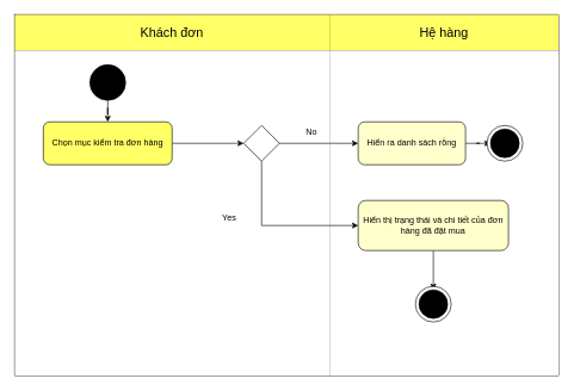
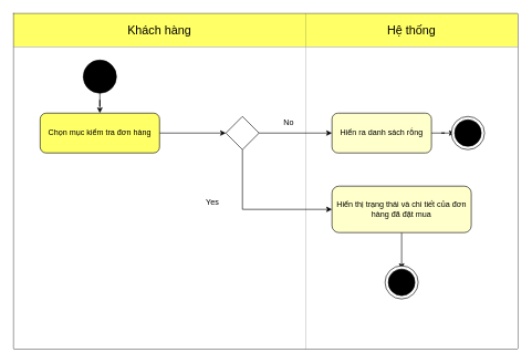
  <mxCell id="0" />
  <mxCell id="1" parent="0" />
  <mxCell id="2" value="" style="shape=table;startSize=0;container=1;collapsible=0;childLayout=tableLayout;strokeColor=#000000;fillColor=#000000;" vertex="1" parent="1"><mxGeometry x="20" y="20" width="760" height="505" as="geometry" /></mxCell>
  <mxCell id="3" value="" style="shape=tableRow;horizontal=0;startSize=0;swimlaneHead=0;swimlaneBody=0;strokeColor=inherit;top=0;left=0;bottom=0;right=0;collapsible=0;dropTarget=0;fillColor=none;points=[[0,0.5],[1,0.5]];portConstraint=eastwest;" vertex="1" parent="2"><mxGeometry width="760" height="50" as="geometry" /></mxCell>
- <mxCell id="4" value="&lt;font style=&quot;font-size: 18px;&quot;&gt;Khách đơn&lt;/font&gt;" style="shape=partialRectangle;html=1;whiteSpace=wrap;connectable=0;strokeColor=inherit;overflow=hidden;fillColor=#FFFF66;top=0;left=0;bottom=0;right=0;pointerEvents=1;" vertex="1" parent="3"><mxGeometry width="440" height="50" as="geometry"><mxRectangle width="440" height="50" as="alternateBounds" /></mxGeometry></mxCell>
- <mxCell id="5" value="&lt;font style=&quot;font-size: 18px;&quot;&gt;Hệ hàng&lt;/font&gt;" style="shape=partialRectangle;html=1;whiteSpace=wrap;connectable=0;strokeColor=inherit;overflow=hidden;fillColor=#FFFF66;top=0;left=0;bottom=0;right=0;pointerEvents=1;" vertex="1" parent="3"><mxGeometry x="440" width="320" height="50" as="geometry"><mxRectangle width="320" height="50" as="alternateBounds" /></mxGeometry></mxCell>
+ <mxCell id="4" value="&lt;font style=&quot;font-size: 18px;&quot;&gt;Khách hàng&lt;/font&gt;" style="shape=partialRectangle;html=1;whiteSpace=wrap;connectable=0;strokeColor=inherit;overflow=hidden;fillColor=#FFFF66;top=0;left=0;bottom=0;right=0;pointerEvents=1;" vertex="1" parent="3"><mxGeometry width="440" height="50" as="geometry"><mxRectangle width="440" height="50" as="alternateBounds" /></mxGeometry></mxCell>
+ <mxCell id="5" value="&lt;font style=&quot;font-size: 18px;&quot;&gt;Hệ thống&lt;/font&gt;" style="shape=partialRectangle;html=1;whiteSpace=wrap;connectable=0;strokeColor=inherit;overflow=hidden;fillColor=#FFFF66;top=0;left=0;bottom=0;right=0;pointerEvents=1;" vertex="1" parent="3"><mxGeometry x="440" width="320" height="50" as="geometry"><mxRectangle width="320" height="50" as="alternateBounds" /></mxGeometry></mxCell>
  <mxCell id="6" value="" style="shape=tableRow;horizontal=0;startSize=0;swimlaneHead=0;swimlaneBody=0;strokeColor=inherit;top=0;left=0;bottom=0;right=0;collapsible=0;dropTarget=0;fillColor=none;points=[[0,0.5],[1,0.5]];portConstraint=eastwest;" vertex="1" parent="2"><mxGeometry y="50" width="760" height="455" as="geometry" /></mxCell>
  <mxCell id="7" value="" style="shape=partialRectangle;html=1;whiteSpace=wrap;connectable=0;strokeColor=inherit;overflow=hidden;fillColor=#FFFFFF;top=0;left=0;bottom=0;right=0;pointerEvents=1;" vertex="1" parent="6"><mxGeometry width="440" height="455" as="geometry"><mxRectangle width="440" height="455" as="alternateBounds" /></mxGeometry></mxCell>
  <mxCell id="8" value="" style="shape=partialRectangle;html=1;whiteSpace=wrap;connectable=0;strokeColor=inherit;overflow=hidden;fillColor=#FFFFFF;top=0;left=0;bottom=0;right=0;pointerEvents=1;" vertex="1" parent="6"><mxGeometry x="440" width="320" height="455" as="geometry"><mxRectangle width="320" height="455" as="alternateBounds" /></mxGeometry></mxCell>
  <mxCell id="9" value="" style="edgeStyle=orthogonalEdgeStyle;rounded=0;orthogonalLoop=1;jettySize=auto;html=1;" edge="1" parent="1" source="10" target="12"><mxGeometry relative="1" as="geometry" /></mxCell>
  <mxCell id="10" value="" style="ellipse;whiteSpace=wrap;html=1;fillColor=#000000;" vertex="1" parent="1"><mxGeometry x="125" y="90" width="50" height="50" as="geometry" /></mxCell>
  <mxCell id="11" value="" style="edgeStyle=orthogonalEdgeStyle;rounded=0;orthogonalLoop=1;jettySize=auto;html=1;" edge="1" parent="1" source="12" target="15"><mxGeometry relative="1" as="geometry" /></mxCell>
  <mxCell id="12" value="Chọn mục kiểm tra đơn hàng" style="rounded=1;whiteSpace=wrap;html=1;fillColor=#ffff66;strokeColor=#000000;" vertex="1" parent="1"><mxGeometry x="60" y="170" width="180" height="60" as="geometry" /></mxCell>
  <mxCell id="13" style="edgeStyle=orthogonalEdgeStyle;rounded=0;orthogonalLoop=1;jettySize=auto;html=1;" edge="1" parent="1" source="15" target="17"><mxGeometry relative="1" as="geometry" /></mxCell>
  <mxCell id="14" style="edgeStyle=orthogonalEdgeStyle;rounded=0;orthogonalLoop=1;jettySize=auto;html=1;entryX=0;entryY=0.5;entryDx=0;entryDy=0;" edge="1" parent="1" source="15" target="21"><mxGeometry relative="1" as="geometry"><Array as="points"><mxPoint x="365" y="315" /></Array></mxGeometry></mxCell>
  <mxCell id="15" value="" style="rhombus;whiteSpace=wrap;html=1;" vertex="1" parent="1"><mxGeometry x="340" y="175" width="50" height="50" as="geometry" /></mxCell>
  <mxCell id="16" value="" style="edgeStyle=orthogonalEdgeStyle;rounded=0;orthogonalLoop=1;jettySize=auto;html=1;" edge="1" parent="1" source="17" target="19"><mxGeometry relative="1" as="geometry" /></mxCell>
  <mxCell id="17" value="Hiển ra danh sách rỗng" style="rounded=1;whiteSpace=wrap;html=1;fillColor=#FFFFCC;" vertex="1" parent="1"><mxGeometry x="500" y="170" width="150" height="60" as="geometry" /></mxCell>
  <mxCell id="18" value="" style="ellipse;whiteSpace=wrap;html=1;" vertex="1" parent="1"><mxGeometry x="680" y="175" width="50" height="50" as="geometry" /></mxCell>
  <mxCell id="19" value="" style="ellipse;whiteSpace=wrap;html=1;fillColor=#000000;" vertex="1" parent="1"><mxGeometry x="685" y="180" width="40" height="40" as="geometry" /></mxCell>
  <mxCell id="20" value="" style="edgeStyle=orthogonalEdgeStyle;rounded=0;orthogonalLoop=1;jettySize=auto;html=1;" edge="1" parent="1" source="21" target="23"><mxGeometry relative="1" as="geometry" /></mxCell>
  <mxCell id="21" value="Hiển thị trạng thái và chi tiết của đơn hàng đã đặt mua" style="rounded=1;whiteSpace=wrap;html=1;fillColor=#FFFFCC;" vertex="1" parent="1"><mxGeometry x="500" y="280" width="210" height="70" as="geometry" /></mxCell>
  <mxCell id="22" value="" style="ellipse;whiteSpace=wrap;html=1;" vertex="1" parent="1"><mxGeometry x="580" y="400" width="50" height="50" as="geometry" /></mxCell>
  <mxCell id="23" value="" style="ellipse;whiteSpace=wrap;html=1;fillColor=#000000;" vertex="1" parent="1"><mxGeometry x="585" y="405" width="40" height="40" as="geometry" /></mxCell>
  <mxCell id="24" value="No" style="text;html=1;align=center;verticalAlign=middle;whiteSpace=wrap;rounded=0;" vertex="1" parent="1"><mxGeometry x="405" y="170" width="60" height="30" as="geometry" /></mxCell>
  <mxCell id="25" value="Yes" style="text;html=1;align=center;verticalAlign=middle;whiteSpace=wrap;rounded=0;" vertex="1" parent="1"><mxGeometry x="290" y="290" width="60" height="30" as="geometry" /></mxCell>
